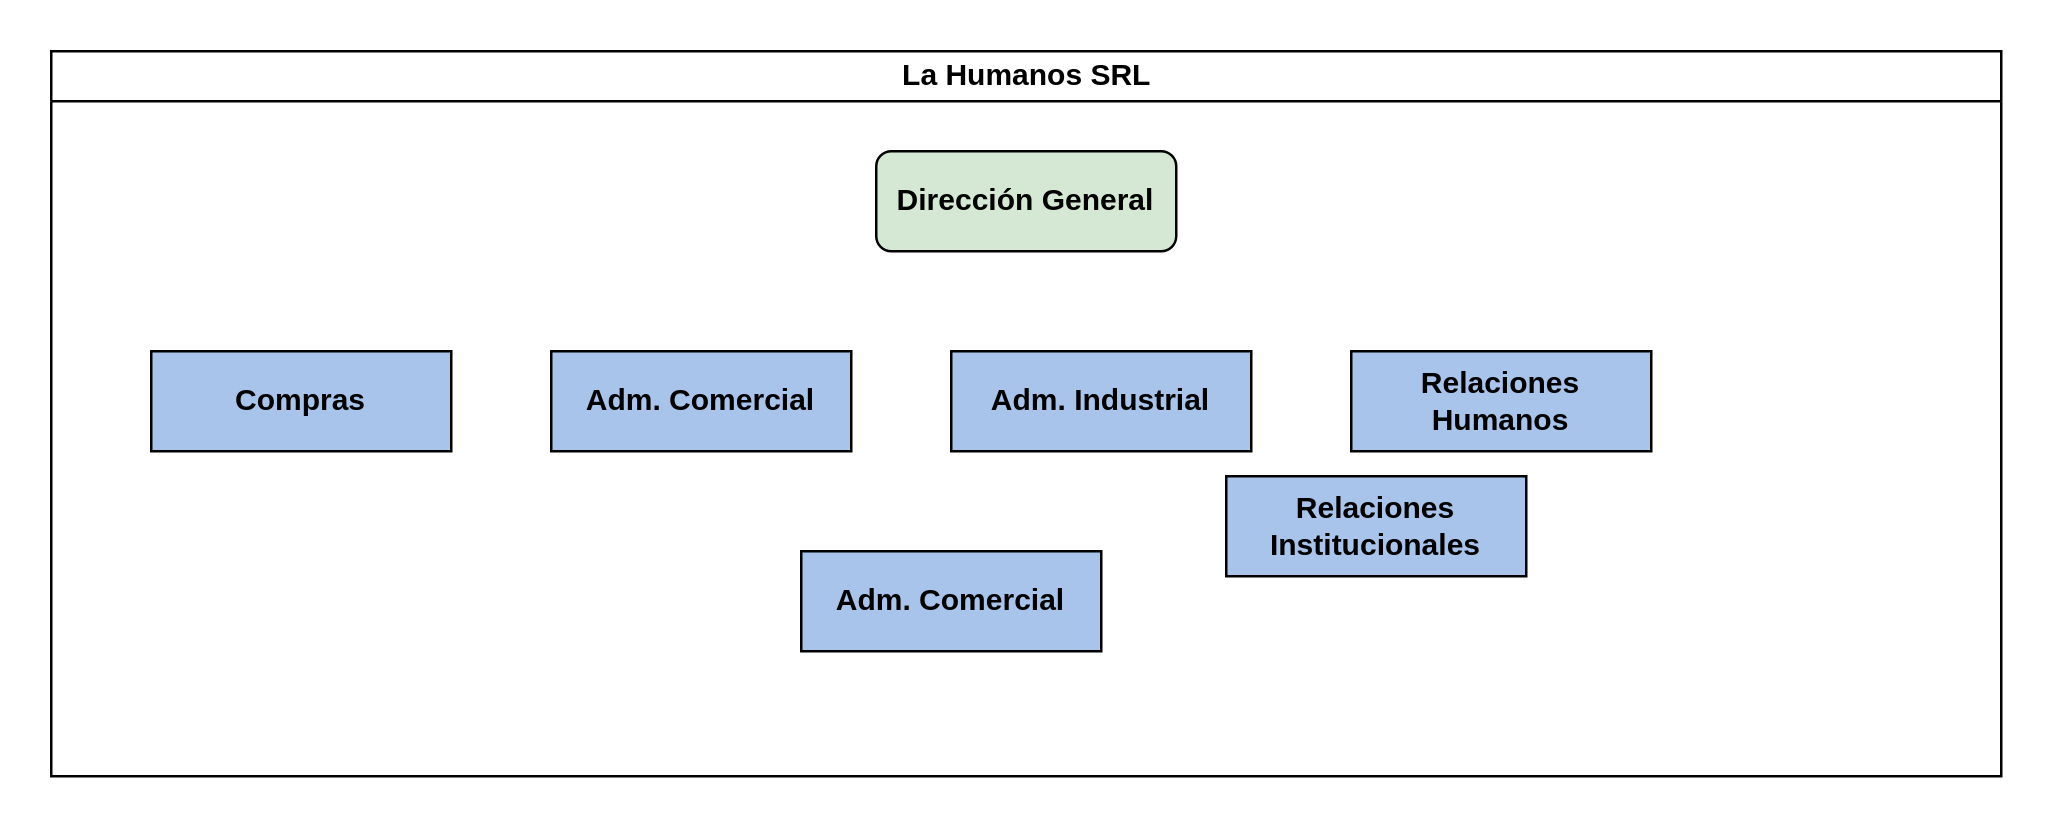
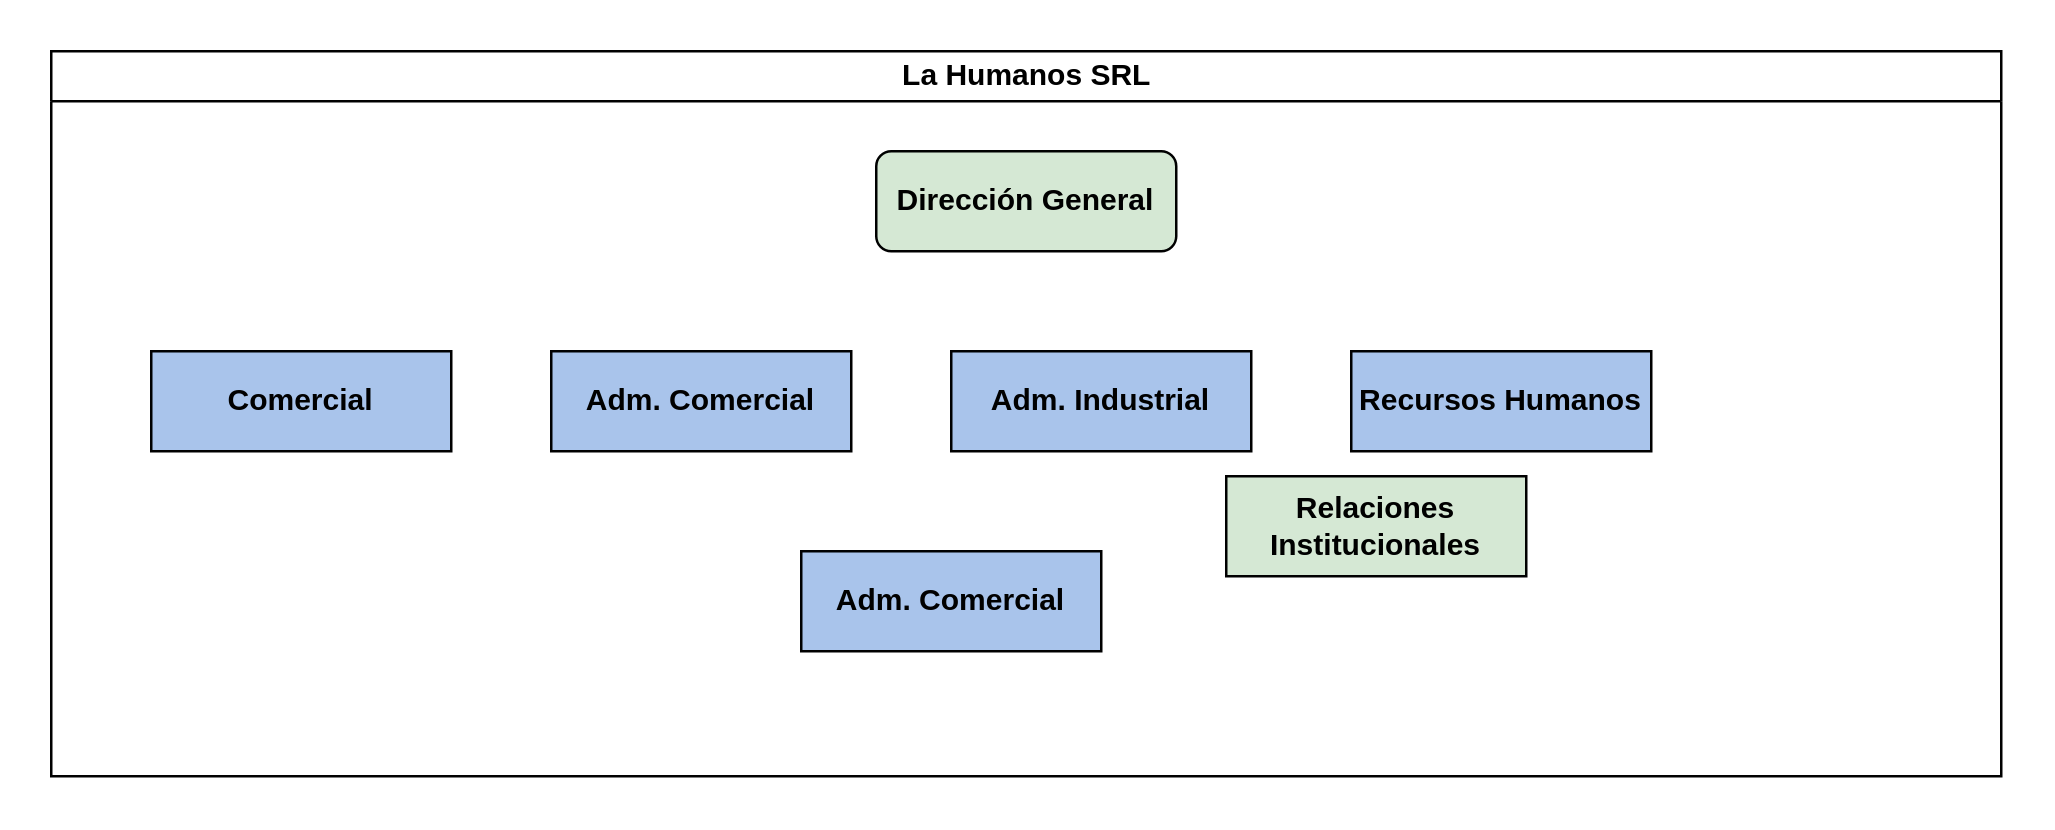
  <mxCell id="0" />
  <mxCell id="1" parent="0" />
  <mxCell id="2" value="La Humanos SRL" style="swimlane;html=1;startSize=20;horizontal=1;containerType=tree;glass=0;" vertex="1" parent="1"><mxGeometry x="20" y="20" width="780" height="290" as="geometry" /></mxCell>
  <mxCell id="3" value="Dirección General" style="whiteSpace=wrap;html=1;fillColor=#D5E8D4;fontStyle=1;rounded=1;" vertex="1" parent="2"><mxGeometry x="330" y="40" width="120" height="40" as="geometry" /></mxCell>
- <mxCell id="4" value="Compras" style="rounded=0;whiteSpace=wrap;html=1;fillColor=#A9C4EB;fontStyle=1" vertex="1" parent="2"><mxGeometry x="40" y="120" width="120" height="40" as="geometry" /></mxCell>
+ <mxCell id="4" value="Comercial" style="rounded=0;whiteSpace=wrap;html=1;fillColor=#A9C4EB;fontStyle=1" vertex="1" parent="2"><mxGeometry x="40" y="120" width="120" height="40" as="geometry" /></mxCell>
  <mxCell id="5" value="Adm. Comercial" style="rounded=0;whiteSpace=wrap;html=1;fillColor=#A9C4EB;fontStyle=1" vertex="1" parent="2"><mxGeometry x="200" y="120" width="120" height="40" as="geometry" /></mxCell>
  <mxCell id="6" value="Adm. Industrial&lt;span style=&quot;color: rgba(0, 0, 0, 0); font-family: monospace; font-size: 0px; font-weight: 400; text-align: start; text-wrap: nowrap;&quot;&gt;%3CmxGraphModel%3E%3Croot%3E%3CmxCell%20id%3D%220%22%2F%3E%3CmxCell%20id%3D%221%22%20parent%3D%220%22%2F%3E%3CmxCell%20id%3D%222%22%20value%3D%22Adm.%20Comercial%22%20style%3D%22rounded%3D0%3BwhiteSpace%3Dwrap%3Bhtml%3D1%3BfillColor%3D%23A9C4EB%3BfontStyle%3D1%22%20vertex%3D%221%22%20parent%3D%221%22%3E%3CmxGeometry%20x%3D%22240%22%20y%3D%22200%22%20width%3D%22120%22%20height%3D%2240%22%20as%3D%22geometry%22%2F%3E%3C%2FmxCell%3E%3C%2Froot%3E%3C%2FmxGraphModel%3E&lt;/span&gt;" style="rounded=0;whiteSpace=wrap;html=1;fillColor=#A9C4EB;fontStyle=1" vertex="1" parent="2"><mxGeometry x="360" y="120" width="120" height="40" as="geometry" /></mxCell>
- <mxCell id="7" value="Relaciones Humanos" style="rounded=0;whiteSpace=wrap;html=1;fillColor=#A9C4EB;fontStyle=1" vertex="1" parent="2"><mxGeometry x="520" y="120" width="120" height="40" as="geometry" /></mxCell>
- <mxCell id="8" value="Relaciones&lt;div&gt;Institucionales&lt;/div&gt;" style="rounded=0;whiteSpace=wrap;html=1;fillColor=#A9C4EB;fontStyle=1" vertex="1" parent="2"><mxGeometry x="470" y="170" width="120" height="40" as="geometry" /></mxCell>
+ <mxCell id="7" value="Recursos Humanos" style="rounded=0;whiteSpace=wrap;html=1;fillColor=#A9C4EB;fontStyle=1" vertex="1" parent="2"><mxGeometry x="520" y="120" width="120" height="40" as="geometry" /></mxCell>
+ <mxCell id="8" value="Relaciones&lt;div&gt;Institucionales&lt;/div&gt;" style="rounded=0;whiteSpace=wrap;html=1;fillColor=#d5e8d4;fontStyle=1;" vertex="1" parent="2"><mxGeometry x="470" y="170" width="120" height="40" as="geometry" /></mxCell>
  <mxCell id="9" value="Adm. Comercial" style="rounded=0;whiteSpace=wrap;html=1;fillColor=#A9C4EB;fontStyle=1" vertex="1" parent="2"><mxGeometry x="300" y="200" width="120" height="40" as="geometry" /></mxCell>
